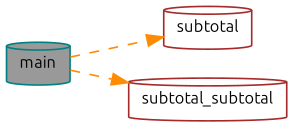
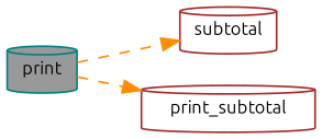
  digraph {
    fontname=Ubuntu
    rankdir=LR
    node [color=brown fillcolor=white fontname=Ubuntu fontsize=10 shape=cylinder style=filled]
    edge [color=darkorange fontname=Ubuntu fontsize=10 labelfontname=Helvetica labelfontsize=10 style=dashed]
-   n1 [color=teal fillcolor=grey60 fontcolor=black height=0.2 label=main width=0.4]
+   n1 [color=teal fillcolor=grey60 fontcolor=black height=0.2 label=print width=0.4]
    n2 [height=0.2 label=subtotal width=0.4]
-   n3 [height=0.2 label=subtotal_subtotal width=0.4]
+   n3 [height=0.2 label=print_subtotal width=0.4]
    n1 -> n2
    n1 -> n3
  }
